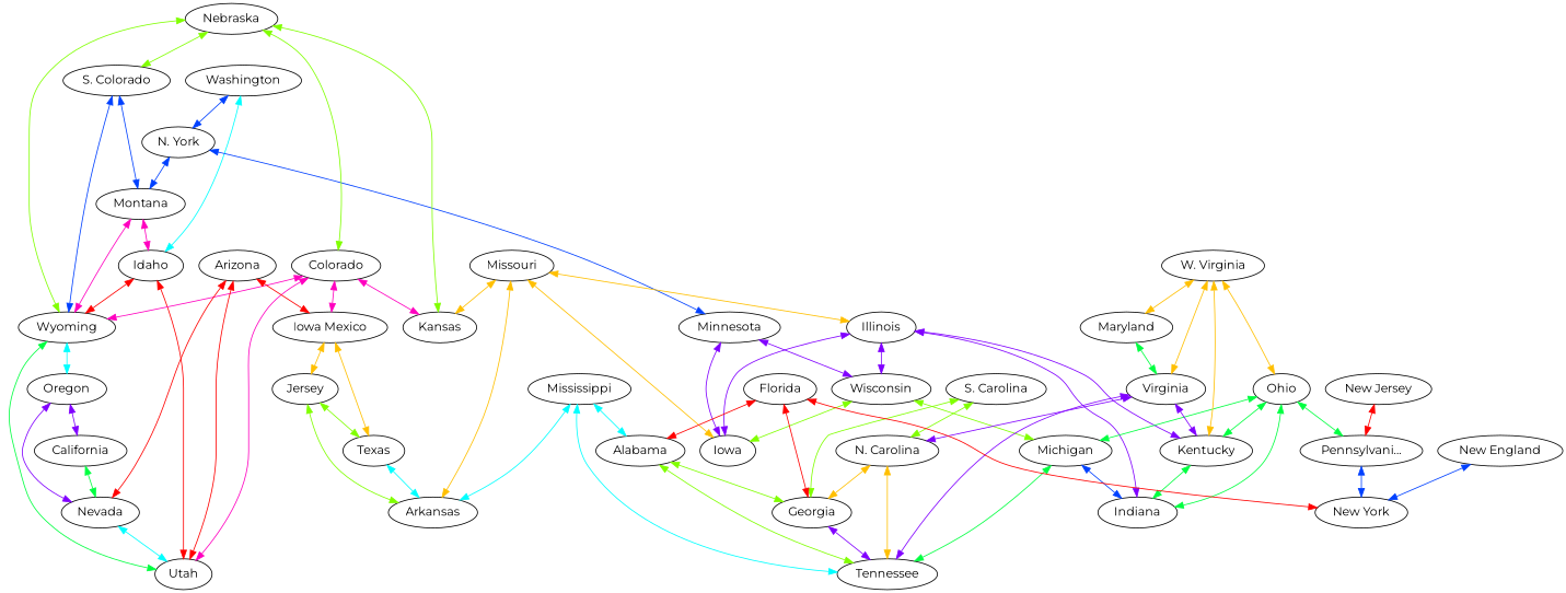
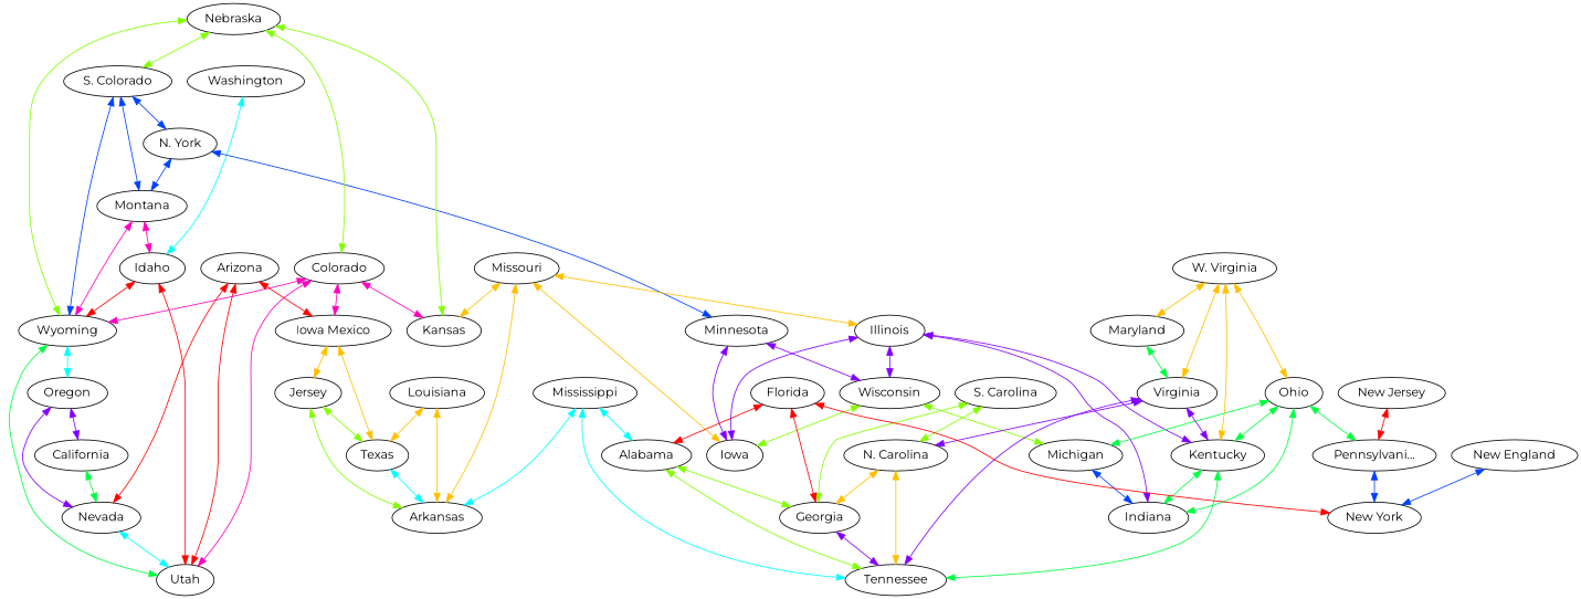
  graph {
    fontname=Montserrat
    node [fontname=Montserrat]
    edge [color="0.125,1,1" dir=both fontname=Montserrat]
    n1 [label=Washington]
    n2 [label=Idaho]
    n3 [label=Oregon]
    n4 [label=California]
    n5 [label=Nevada]
    n6 [label=Utah]
    n7 [label=Wyoming]
    n8 [label=Montana]
    n9 [label=Colorado]
    n10 [label=Kansas]
    n11 [label="Iowa Mexico"]
    n12 [label=Texas]
    n13 [label=Jersey]
    n14 [label="N. York"]
    n15 [label=Minnesota]
    n16 [label=Iowa]
    n17 [label=Wisconsin]
    n18 [label="S. Colorado"]
    n19 [label=Nebraska]
    n20 [label=Arizona]
    n21 [label=Arkansas]
+   n22 [label=Louisiana]
    n23 [label=Michigan]
    n24 [label=Missouri]
    n25 [label=Illinois]
    n26 [label=Indiana]
    n27 [label=Kentucky]
    n28 [label=Tennessee]
    n29 [label=Ohio]
    n30 [label="Pennsylvani..."]
    n31 [label="New York"]
    n32 [label="W. Virginia"]
    n33 [label=Maryland]
    n34 [label=Virginia]
    n35 [label="N. Carolina"]
    n36 [label=Georgia]
    n37 [label="New Jersey"]
    n38 [label="New England"]
    n39 [label=Mississippi]
    n40 [label=Alabama]
    n41 [label="S. Carolina"]
    n42 [label=Florida]
    n1 -- n2 [color="0.5,1,1"]
    n2 -- n6 [color="1,1,1"]
    n2 -- n7 [color="1,1,1"]
    n3 -- n4 [color="0.75,1,1"]
    n3 -- n5 [color="0.75,1,1"]
    n4 -- n5 [color="0.375,1,1"]
    n5 -- n6 [color="0.5,1,1"]
    n7 -- n3 [color="0.5,1,1"]
    n7 -- n6 [color="0.375,1,1"]
    n8 -- n2 [color="0.875,1,1"]
    n8 -- n7 [color="0.875,1,1"]
    n9 -- n6 [color="0.875,1,1"]
    n9 -- n7 [color="0.875,1,1"]
    n9 -- n10 [color="0.875,1,1"]
    n9 -- n11 [color="0.875,1,1"]
    n11 -- n12
    n11 -- n13
    n12 -- n21 [color="0.5,1,1"]
    n13 -- n12 [color="0.25,1,1"]
    n13 -- n21 [color="0.25,1,1"]
    n14 -- n8 [color="0.625,1,1"]
    n14 -- n15 [color="0.625,1,1"]
    n15 -- n16 [color="0.75,1,1"]
    n15 -- n17 [color="0.75,1,1"]
    n17 -- n16 [color="0.25,1,1"]
    n17 -- n23 [color="0.25,1,1"]
    n18 -- n7 [color="0.625,1,1"]
    n18 -- n8 [color="0.625,1,1"]
-   n1 -- n14 [color="0.625,1,1"]
+   n18 -- n14 [color="0.625,1,1"]
    n19 -- n7 [color="0.25,1,1"]
    n19 -- n9 [color="0.25,1,1"]
    n19 -- n10 [color="0.25,1,1"]
    n19 -- n18 [color="0.25,1,1"]
    n20 -- n5 [color="1,1,1"]
    n20 -- n6 [color="1,1,1"]
    n20 -- n11 [color="1,1,1"]
+   n22 -- n12
+   n22 -- n21
    n23 -- n26 [color="0.625,1,1"]
    n24 -- n10
    n24 -- n16
    n24 -- n21
    n24 -- n25
    n25 -- n16 [color="0.75,1,1"]
    n25 -- n17 [color="0.75,1,1"]
    n25 -- n26 [color="0.75,1,1"]
    n25 -- n27 [color="0.75,1,1"]
    n27 -- n26 [color="0.375,1,1"]
-   n23 -- n28 [color="0.375,1,1"]
+   n27 -- n28 [color="0.375,1,1"]
    n29 -- n23 [color="0.375,1,1"]
    n29 -- n26 [color="0.375,1,1"]
    n29 -- n27 [color="0.375,1,1"]
    n29 -- n30 [color="0.375,1,1"]
    n30 -- n31 [color="0.625,1,1"]
    n32 -- n27
    n32 -- n29
    n32 -- n33
    n32 -- n34
    n33 -- n34 [color="0.375,1,1"]
    n34 -- n27 [color="0.75,1,1"]
    n34 -- n28 [color="0.75,1,1"]
    n34 -- n35 [color="0.75,1,1"]
    n35 -- n28
    n35 -- n36
    n36 -- n28 [color="0.75,1,1"]
    n37 -- n30 [color="1,1,1"]
    n38 -- n31 [color="0.625,1,1"]
    n39 -- n21 [color="0.5,1,1"]
    n39 -- n28 [color="0.5,1,1"]
    n39 -- n40 [color="0.5,1,1"]
    n40 -- n28 [color="0.25,1,1"]
    n40 -- n36 [color="0.25,1,1"]
    n41 -- n35 [color="0.25,1,1"]
    n41 -- n36 [color="0.25,1,1"]
    n42 -- n31 [color="1,1,1"]
    n42 -- n36 [color="1,1,1"]
    n42 -- n40 [color="1,1,1"]
  }
